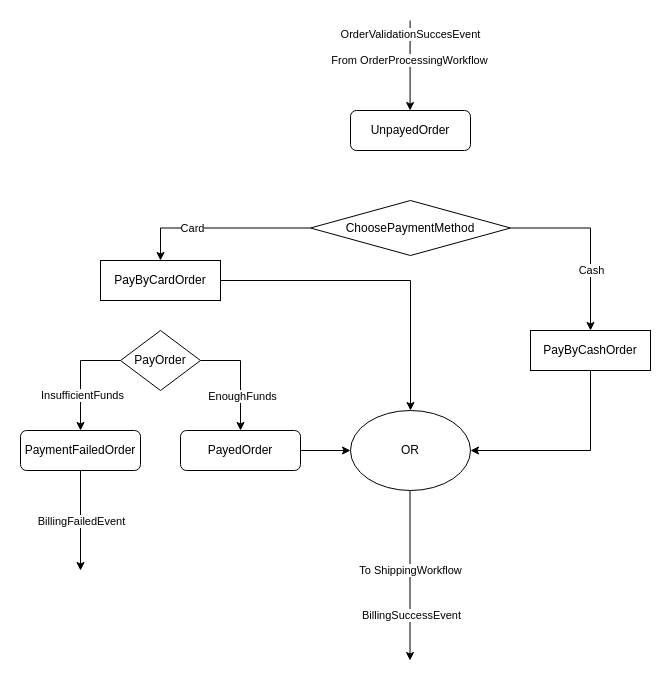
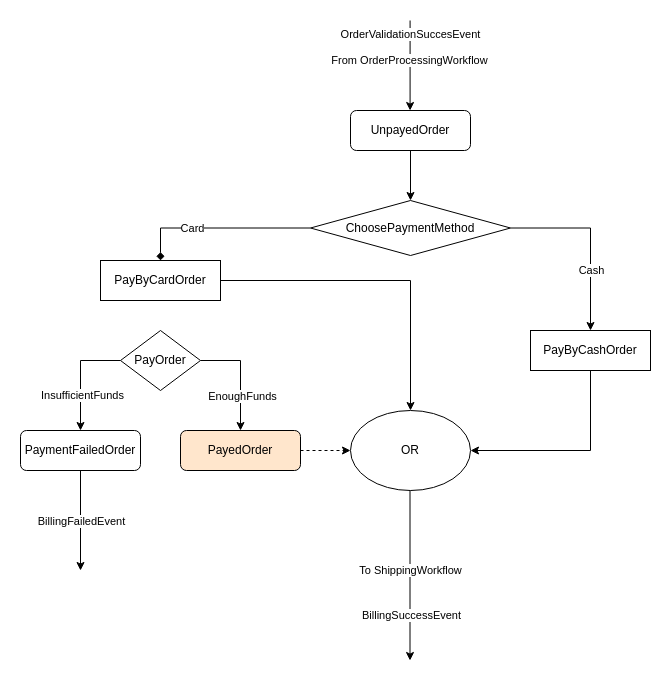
  <mxCell id="0" />
  <mxCell id="1" parent="0" />
+ <mxCell id="2" style="edgeStyle=orthogonalEdgeStyle;rounded=0;orthogonalLoop=1;jettySize=auto;html=1;entryX=0.5;entryY=0;entryDx=0;entryDy=0;" parent="1" source="3" target="11" edge="1"><mxGeometry relative="1" as="geometry" /></mxCell>
  <mxCell id="3" value="UnpayedOrder" style="rounded=1;whiteSpace=wrap;html=1;fontSize=12;glass=0;strokeWidth=1;shadow=0;" parent="1" vertex="1"><mxGeometry x="350" y="110" width="120" height="40" as="geometry" /></mxCell>
  <mxCell id="4" value="" style="endArrow=classic;html=1;rounded=0;" parent="1" edge="1"><mxGeometry width="50" height="50" relative="1" as="geometry"><mxPoint x="409.58" y="20" as="sourcePoint" /><mxPoint x="409.58" y="110" as="targetPoint" /></mxGeometry></mxCell>
  <mxCell id="5" value="From OrderProcessingWorkflow" style="edgeLabel;html=1;align=center;verticalAlign=middle;resizable=0;points=[];" parent="4" vertex="1" connectable="0"><mxGeometry x="-0.133" y="-1" relative="1" as="geometry"><mxPoint as="offset" /></mxGeometry></mxCell>
  <mxCell id="6" value="OrderValidationSuccesEvent" style="edgeLabel;html=1;align=center;verticalAlign=middle;resizable=0;points=[];" vertex="1" connectable="0" parent="4"><mxGeometry x="-0.707" relative="1" as="geometry"><mxPoint as="offset" /></mxGeometry></mxCell>
- <mxCell id="7" style="edgeStyle=orthogonalEdgeStyle;rounded=0;orthogonalLoop=1;jettySize=auto;html=1;exitX=0;exitY=0.5;exitDx=0;exitDy=0;entryX=0.5;entryY=0;entryDx=0;entryDy=0;" parent="1" source="11" target="13" edge="1"><mxGeometry relative="1" as="geometry" /></mxCell>
+ <mxCell id="7" style="edgeStyle=orthogonalEdgeStyle;rounded=0;orthogonalLoop=1;jettySize=auto;html=1;exitX=0;exitY=0.5;exitDx=0;exitDy=0;entryX=0.5;entryY=0;entryDx=0;entryDy=0;endArrow=diamond;" parent="1" source="11" target="13" edge="1"><mxGeometry relative="1" as="geometry" /></mxCell>
  <mxCell id="8" value="Card" style="edgeLabel;html=1;align=center;verticalAlign=middle;resizable=0;points=[];" parent="7" vertex="1" connectable="0"><mxGeometry x="0.303" relative="1" as="geometry"><mxPoint as="offset" /></mxGeometry></mxCell>
  <mxCell id="9" style="edgeStyle=orthogonalEdgeStyle;rounded=0;orthogonalLoop=1;jettySize=auto;html=1;exitX=1;exitY=0.5;exitDx=0;exitDy=0;entryX=0.5;entryY=0;entryDx=0;entryDy=0;" parent="1" source="11" target="15" edge="1"><mxGeometry relative="1" as="geometry" /></mxCell>
  <mxCell id="10" value="Cash" style="edgeLabel;html=1;align=center;verticalAlign=middle;resizable=0;points=[];" parent="9" vertex="1" connectable="0"><mxGeometry x="0.336" relative="1" as="geometry"><mxPoint as="offset" /></mxGeometry></mxCell>
  <mxCell id="11" value="ChoosePaymentMethod" style="rhombus;whiteSpace=wrap;html=1;" parent="1" vertex="1"><mxGeometry x="310" y="200" width="200" height="55" as="geometry" /></mxCell>
  <mxCell id="12" style="edgeStyle=orthogonalEdgeStyle;rounded=0;orthogonalLoop=1;jettySize=auto;html=1;" edge="1" parent="1" source="13" target="16"><mxGeometry relative="1" as="geometry" /></mxCell>
  <mxCell id="13" value="PayByCardOrder" style="rounded=0;whiteSpace=wrap;html=1;" parent="1" vertex="1"><mxGeometry x="100" y="260" width="120" height="40" as="geometry" /></mxCell>
  <mxCell id="14" style="edgeStyle=orthogonalEdgeStyle;rounded=0;orthogonalLoop=1;jettySize=auto;html=1;exitX=0.5;exitY=1;exitDx=0;exitDy=0;entryX=1;entryY=0.5;entryDx=0;entryDy=0;" parent="1" source="15" target="16" edge="1"><mxGeometry relative="1" as="geometry" /></mxCell>
  <mxCell id="15" value="PayByCashOrder" style="rounded=0;whiteSpace=wrap;html=1;" parent="1" vertex="1"><mxGeometry x="530" y="330" width="120" height="40" as="geometry" /></mxCell>
  <mxCell id="16" value="OR" style="ellipse;whiteSpace=wrap;html=1;" parent="1" vertex="1"><mxGeometry x="350" y="410" width="120" height="80" as="geometry" /></mxCell>
  <mxCell id="17" style="edgeStyle=orthogonalEdgeStyle;rounded=0;orthogonalLoop=1;jettySize=auto;html=1;exitX=0.5;exitY=1;exitDx=0;exitDy=0;" parent="1" edge="1"><mxGeometry relative="1" as="geometry"><mxPoint x="409.5" y="660" as="targetPoint" /><mxPoint x="409.5" y="490" as="sourcePoint" /></mxGeometry></mxCell>
  <mxCell id="18" value="To ShippingWorkflow" style="edgeLabel;html=1;align=center;verticalAlign=middle;resizable=0;points=[];" parent="17" vertex="1" connectable="0"><mxGeometry x="-0.068" relative="1" as="geometry"><mxPoint as="offset" /></mxGeometry></mxCell>
  <mxCell id="19" value="BillingSuccessEvent" style="edgeLabel;html=1;align=center;verticalAlign=middle;resizable=0;points=[];" vertex="1" connectable="0" parent="17"><mxGeometry x="0.463" y="1" relative="1" as="geometry"><mxPoint as="offset" /></mxGeometry></mxCell>
  <mxCell id="20" style="edgeStyle=orthogonalEdgeStyle;rounded=0;orthogonalLoop=1;jettySize=auto;html=1;" edge="1" parent="1" source="22"><mxGeometry relative="1" as="geometry"><mxPoint x="80" y="570" as="targetPoint" /></mxGeometry></mxCell>
  <mxCell id="21" value="BillingFailedEvent" style="edgeLabel;html=1;align=center;verticalAlign=middle;resizable=0;points=[];" vertex="1" connectable="0" parent="20"><mxGeometry x="-0.013" relative="1" as="geometry"><mxPoint as="offset" /></mxGeometry></mxCell>
  <mxCell id="22" value="PaymentFailedOrder" style="rounded=1;whiteSpace=wrap;html=1;fontSize=12;glass=0;strokeWidth=1;shadow=0;" parent="1" vertex="1"><mxGeometry x="20" y="430" width="120" height="40" as="geometry" /></mxCell>
- <mxCell id="23" style="edgeStyle=orthogonalEdgeStyle;rounded=0;orthogonalLoop=1;jettySize=auto;html=1;entryX=0;entryY=0.5;entryDx=0;entryDy=0;" edge="1" parent="1" source="24" target="16"><mxGeometry relative="1" as="geometry" /></mxCell>
- <mxCell id="24" value="PayedOrder" style="rounded=1;whiteSpace=wrap;html=1;fontSize=12;glass=0;strokeWidth=1;shadow=0;" parent="1" vertex="1"><mxGeometry x="180" y="430" width="120" height="40" as="geometry" /></mxCell>
+ <mxCell id="23" style="edgeStyle=orthogonalEdgeStyle;rounded=0;orthogonalLoop=1;jettySize=auto;html=1;entryX=0;entryY=0.5;entryDx=0;entryDy=0;dashed=1;" edge="1" parent="1" source="24" target="16"><mxGeometry relative="1" as="geometry" /></mxCell>
+ <mxCell id="24" value="PayedOrder" style="rounded=1;whiteSpace=wrap;html=1;fontSize=12;glass=0;strokeWidth=1;shadow=0;fillColor=#ffe6cc;" parent="1" vertex="1"><mxGeometry x="180" y="430" width="120" height="40" as="geometry" /></mxCell>
  <mxCell id="25" style="edgeStyle=orthogonalEdgeStyle;rounded=0;orthogonalLoop=1;jettySize=auto;html=1;exitX=0;exitY=0.5;exitDx=0;exitDy=0;entryX=0.5;entryY=0;entryDx=0;entryDy=0;" edge="1" parent="1" source="29" target="22"><mxGeometry relative="1" as="geometry" /></mxCell>
  <mxCell id="26" value="InsufficientFunds" style="edgeLabel;html=1;align=center;verticalAlign=middle;resizable=0;points=[];" vertex="1" connectable="0" parent="25"><mxGeometry x="0.353" y="1" relative="1" as="geometry"><mxPoint as="offset" /></mxGeometry></mxCell>
  <mxCell id="27" style="edgeStyle=orthogonalEdgeStyle;rounded=0;orthogonalLoop=1;jettySize=auto;html=1;exitX=1;exitY=0.5;exitDx=0;exitDy=0;entryX=0.5;entryY=0;entryDx=0;entryDy=0;" edge="1" parent="1" source="29" target="24"><mxGeometry relative="1" as="geometry" /></mxCell>
  <mxCell id="28" value="EnoughFunds" style="edgeLabel;html=1;align=center;verticalAlign=middle;resizable=0;points=[];" vertex="1" connectable="0" parent="27"><mxGeometry x="0.37" y="1" relative="1" as="geometry"><mxPoint as="offset" /></mxGeometry></mxCell>
  <mxCell id="29" value="PayOrder" style="rhombus;whiteSpace=wrap;html=1;" vertex="1" parent="1"><mxGeometry x="120" y="330" width="80" height="60" as="geometry" /></mxCell>
